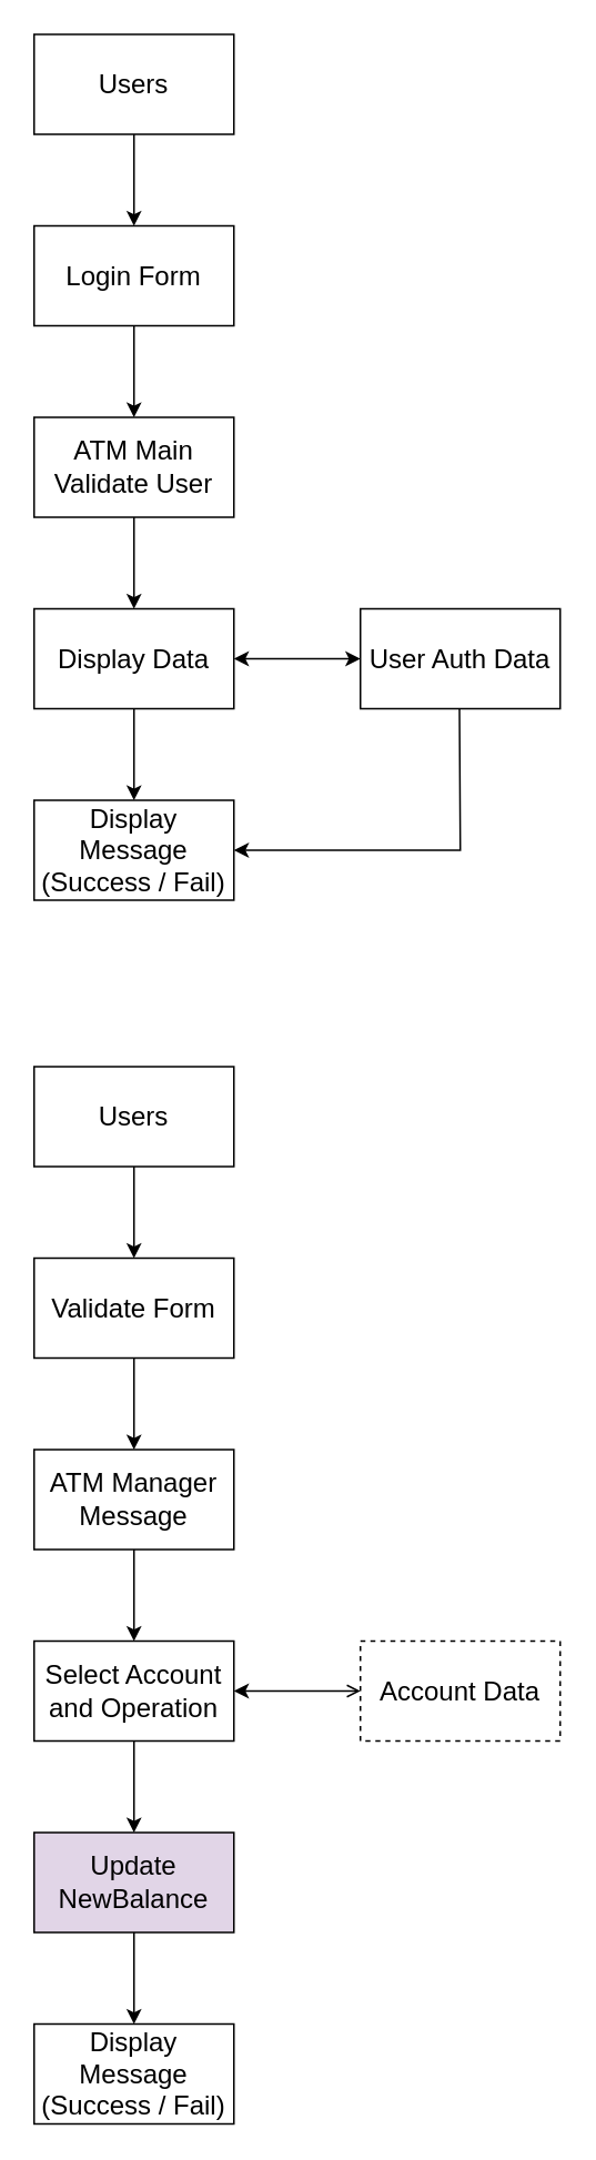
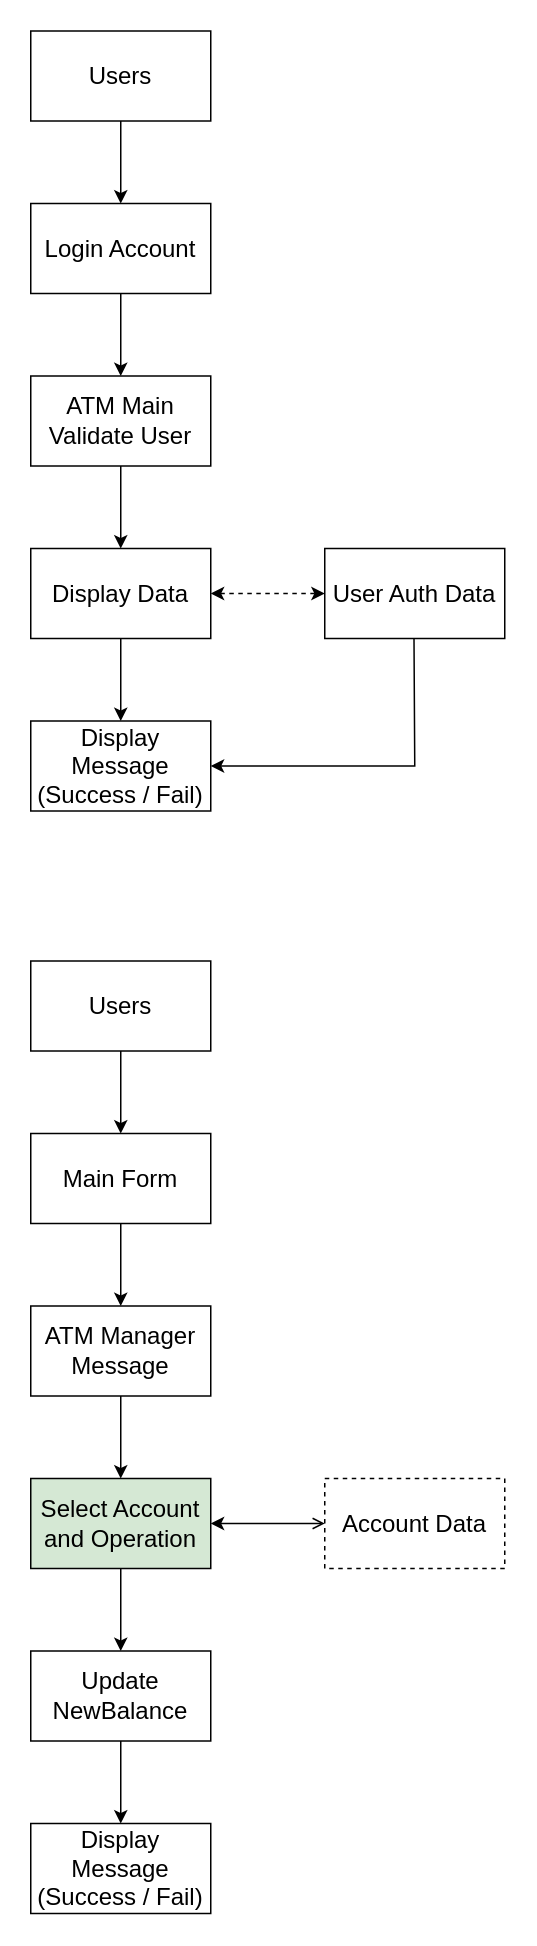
  <mxCell id="0" />
  <mxCell id="1" parent="0" />
  <mxCell id="2" value="&lt;font style=&quot;font-size: 16px;&quot;&gt;Users&lt;/font&gt;" style="rounded=0;whiteSpace=wrap;html=1;" vertex="1" parent="1"><mxGeometry x="20" y="20" width="120" height="60" as="geometry" /></mxCell>
  <mxCell id="3" value="&lt;font style=&quot;font-size: 16px;&quot;&gt;User Auth Data&lt;/font&gt;" style="rounded=0;whiteSpace=wrap;html=1;" vertex="1" parent="1"><mxGeometry x="216" y="365" width="120" height="60" as="geometry" /></mxCell>
- <mxCell id="4" value="&lt;font style=&quot;font-size: 16px;&quot;&gt;Login Form&lt;/font&gt;" style="rounded=0;whiteSpace=wrap;html=1;" vertex="1" parent="1"><mxGeometry x="20" y="135" width="120" height="60" as="geometry" /></mxCell>
+ <mxCell id="4" value="&lt;font style=&quot;font-size: 16px;&quot;&gt;Login Account&lt;/font&gt;" style="rounded=0;whiteSpace=wrap;html=1;" vertex="1" parent="1"><mxGeometry x="20" y="135" width="120" height="60" as="geometry" /></mxCell>
  <mxCell id="5" value="&lt;font style=&quot;font-size: 16px;&quot;&gt;ATM Main Validate User&lt;/font&gt;" style="rounded=0;whiteSpace=wrap;html=1;" vertex="1" parent="1"><mxGeometry x="20" y="250" width="120" height="60" as="geometry" /></mxCell>
  <mxCell id="6" value="&lt;font style=&quot;font-size: 16px;&quot;&gt;Display Data&lt;/font&gt;" style="rounded=0;whiteSpace=wrap;html=1;" vertex="1" parent="1"><mxGeometry x="20" y="365" width="120" height="60" as="geometry" /></mxCell>
  <mxCell id="7" value="&lt;font style=&quot;font-size: 16px;&quot;&gt;Display Message (Success / Fail)&lt;/font&gt;" style="rounded=0;whiteSpace=wrap;html=1;" vertex="1" parent="1"><mxGeometry x="20" y="480" width="120" height="60" as="geometry" /></mxCell>
- <mxCell id="8" value="" style="endArrow=classic;startArrow=classic;html=1;rounded=0;exitX=1;exitY=0.5;exitDx=0;exitDy=0;entryX=0;entryY=0.5;entryDx=0;entryDy=0;" edge="1" parent="1" source="6" target="3"><mxGeometry width="50" height="50" relative="1" as="geometry"><mxPoint x="56" y="290" as="sourcePoint" /><mxPoint x="106" y="240" as="targetPoint" /></mxGeometry></mxCell>
+ <mxCell id="8" value="" style="endArrow=classic;startArrow=classic;html=1;rounded=0;exitX=1;exitY=0.5;exitDx=0;exitDy=0;entryX=0;entryY=0.5;entryDx=0;entryDy=0;dashed=1;" edge="1" parent="1" source="6" target="3"><mxGeometry width="50" height="50" relative="1" as="geometry"><mxPoint x="56" y="290" as="sourcePoint" /><mxPoint x="106" y="240" as="targetPoint" /></mxGeometry></mxCell>
  <mxCell id="9" value="" style="endArrow=classic;html=1;rounded=0;exitX=0.5;exitY=1;exitDx=0;exitDy=0;entryX=0.5;entryY=0;entryDx=0;entryDy=0;" edge="1" parent="1" source="2" target="4"><mxGeometry width="50" height="50" relative="1" as="geometry"><mxPoint x="56" y="290" as="sourcePoint" /><mxPoint x="106" y="240" as="targetPoint" /></mxGeometry></mxCell>
  <mxCell id="10" value="" style="endArrow=classic;html=1;rounded=0;exitX=0.5;exitY=1;exitDx=0;exitDy=0;entryX=0.5;entryY=0;entryDx=0;entryDy=0;" edge="1" parent="1"><mxGeometry width="50" height="50" relative="1" as="geometry"><mxPoint x="80" y="195" as="sourcePoint" /><mxPoint x="80" y="250" as="targetPoint" /></mxGeometry></mxCell>
  <mxCell id="11" value="" style="endArrow=classic;html=1;rounded=0;exitX=0.5;exitY=1;exitDx=0;exitDy=0;entryX=0.5;entryY=0;entryDx=0;entryDy=0;" edge="1" parent="1"><mxGeometry width="50" height="50" relative="1" as="geometry"><mxPoint x="80" y="310" as="sourcePoint" /><mxPoint x="80" y="365" as="targetPoint" /></mxGeometry></mxCell>
  <mxCell id="12" value="" style="endArrow=classic;html=1;rounded=0;exitX=0.5;exitY=1;exitDx=0;exitDy=0;entryX=0.5;entryY=0;entryDx=0;entryDy=0;" edge="1" parent="1"><mxGeometry width="50" height="50" relative="1" as="geometry"><mxPoint x="80" y="425" as="sourcePoint" /><mxPoint x="80" y="480" as="targetPoint" /></mxGeometry></mxCell>
  <mxCell id="13" value="" style="endArrow=classic;html=1;rounded=0;exitX=0.5;exitY=1;exitDx=0;exitDy=0;entryX=1;entryY=0.5;entryDx=0;entryDy=0;" edge="1" parent="1" target="7"><mxGeometry width="50" height="50" relative="1" as="geometry"><mxPoint x="275.5" y="425" as="sourcePoint" /><mxPoint x="275.5" y="480" as="targetPoint" /><Array as="points"><mxPoint x="276" y="510" /></Array></mxGeometry></mxCell>
  <mxCell id="14" value="&lt;font style=&quot;font-size: 16px;&quot;&gt;Users&lt;/font&gt;" style="rounded=0;whiteSpace=wrap;html=1;" vertex="1" parent="1"><mxGeometry x="20" y="640" width="120" height="60" as="geometry" /></mxCell>
  <mxCell id="15" value="&lt;font style=&quot;font-size: 16px;&quot;&gt;Account Data&lt;/font&gt;" style="rounded=0;whiteSpace=wrap;html=1;dashed=1;" vertex="1" parent="1"><mxGeometry x="216" y="985" width="120" height="60" as="geometry" /></mxCell>
- <mxCell id="16" value="&lt;font style=&quot;font-size: 16px;&quot;&gt;Validate Form&lt;/font&gt;" style="rounded=0;whiteSpace=wrap;html=1;" vertex="1" parent="1"><mxGeometry x="20" y="755" width="120" height="60" as="geometry" /></mxCell>
+ <mxCell id="16" value="&lt;font style=&quot;font-size: 16px;&quot;&gt;Main Form&lt;/font&gt;" style="rounded=0;whiteSpace=wrap;html=1;" vertex="1" parent="1"><mxGeometry x="20" y="755" width="120" height="60" as="geometry" /></mxCell>
  <mxCell id="17" value="&lt;font style=&quot;font-size: 16px;&quot;&gt;ATM Manager Message&lt;/font&gt;" style="rounded=0;whiteSpace=wrap;html=1;" vertex="1" parent="1"><mxGeometry x="20" y="870" width="120" height="60" as="geometry" /></mxCell>
- <mxCell id="18" value="&lt;span style=&quot;font-size: 16px;&quot;&gt;Select Account and Operation&lt;/span&gt;" style="rounded=0;whiteSpace=wrap;html=1;" vertex="1" parent="1"><mxGeometry x="20" y="985" width="120" height="60" as="geometry" /></mxCell>
- <mxCell id="19" value="&lt;font style=&quot;font-size: 16px;&quot;&gt;Update NewBalance&lt;/font&gt;" style="rounded=0;whiteSpace=wrap;html=1;fillColor=#e1d5e7;" vertex="1" parent="1"><mxGeometry x="20" y="1100" width="120" height="60" as="geometry" /></mxCell>
+ <mxCell id="18" value="&lt;span style=&quot;font-size: 16px;&quot;&gt;Select Account and Operation&lt;/span&gt;" style="rounded=0;whiteSpace=wrap;html=1;fillColor=#d5e8d4;" vertex="1" parent="1"><mxGeometry x="20" y="985" width="120" height="60" as="geometry" /></mxCell>
+ <mxCell id="19" value="&lt;font style=&quot;font-size: 16px;&quot;&gt;Update NewBalance&lt;/font&gt;" style="rounded=0;whiteSpace=wrap;html=1;" vertex="1" parent="1"><mxGeometry x="20" y="1100" width="120" height="60" as="geometry" /></mxCell>
  <mxCell id="20" value="" style="endArrow=open;startArrow=classic;html=1;rounded=0;exitX=1;exitY=0.5;exitDx=0;exitDy=0;entryX=0;entryY=0.5;entryDx=0;entryDy=0;" edge="1" parent="1" source="18" target="15"><mxGeometry width="50" height="50" relative="1" as="geometry"><mxPoint x="56" y="910" as="sourcePoint" /><mxPoint x="106" y="860" as="targetPoint" /></mxGeometry></mxCell>
  <mxCell id="21" value="" style="endArrow=classic;html=1;rounded=0;exitX=0.5;exitY=1;exitDx=0;exitDy=0;entryX=0.5;entryY=0;entryDx=0;entryDy=0;" edge="1" parent="1" source="14" target="16"><mxGeometry width="50" height="50" relative="1" as="geometry"><mxPoint x="56" y="910" as="sourcePoint" /><mxPoint x="106" y="860" as="targetPoint" /></mxGeometry></mxCell>
  <mxCell id="22" value="" style="endArrow=classic;html=1;rounded=0;exitX=0.5;exitY=1;exitDx=0;exitDy=0;entryX=0.5;entryY=0;entryDx=0;entryDy=0;" edge="1" parent="1"><mxGeometry width="50" height="50" relative="1" as="geometry"><mxPoint x="80" y="815" as="sourcePoint" /><mxPoint x="80" y="870" as="targetPoint" /></mxGeometry></mxCell>
  <mxCell id="23" value="" style="endArrow=classic;html=1;rounded=0;exitX=0.5;exitY=1;exitDx=0;exitDy=0;entryX=0.5;entryY=0;entryDx=0;entryDy=0;" edge="1" parent="1"><mxGeometry width="50" height="50" relative="1" as="geometry"><mxPoint x="80" y="930" as="sourcePoint" /><mxPoint x="80" y="985" as="targetPoint" /></mxGeometry></mxCell>
  <mxCell id="24" value="" style="endArrow=classic;html=1;rounded=0;exitX=0.5;exitY=1;exitDx=0;exitDy=0;entryX=0.5;entryY=0;entryDx=0;entryDy=0;" edge="1" parent="1"><mxGeometry width="50" height="50" relative="1" as="geometry"><mxPoint x="80" y="1045" as="sourcePoint" /><mxPoint x="80" y="1100" as="targetPoint" /></mxGeometry></mxCell>
  <mxCell id="25" value="&lt;font style=&quot;font-size: 16px;&quot;&gt;Display Message&lt;/font&gt;&lt;div&gt;&lt;font style=&quot;font-size: 16px;&quot;&gt;(Success / Fail)&lt;/font&gt;&lt;/div&gt;" style="rounded=0;whiteSpace=wrap;html=1;" vertex="1" parent="1"><mxGeometry x="20" y="1215" width="120" height="60" as="geometry" /></mxCell>
  <mxCell id="26" value="" style="endArrow=classic;html=1;rounded=0;exitX=0.5;exitY=1;exitDx=0;exitDy=0;entryX=0.5;entryY=0;entryDx=0;entryDy=0;" edge="1" parent="1"><mxGeometry width="50" height="50" relative="1" as="geometry"><mxPoint x="80" y="1160" as="sourcePoint" /><mxPoint x="80" y="1215" as="targetPoint" /></mxGeometry></mxCell>
